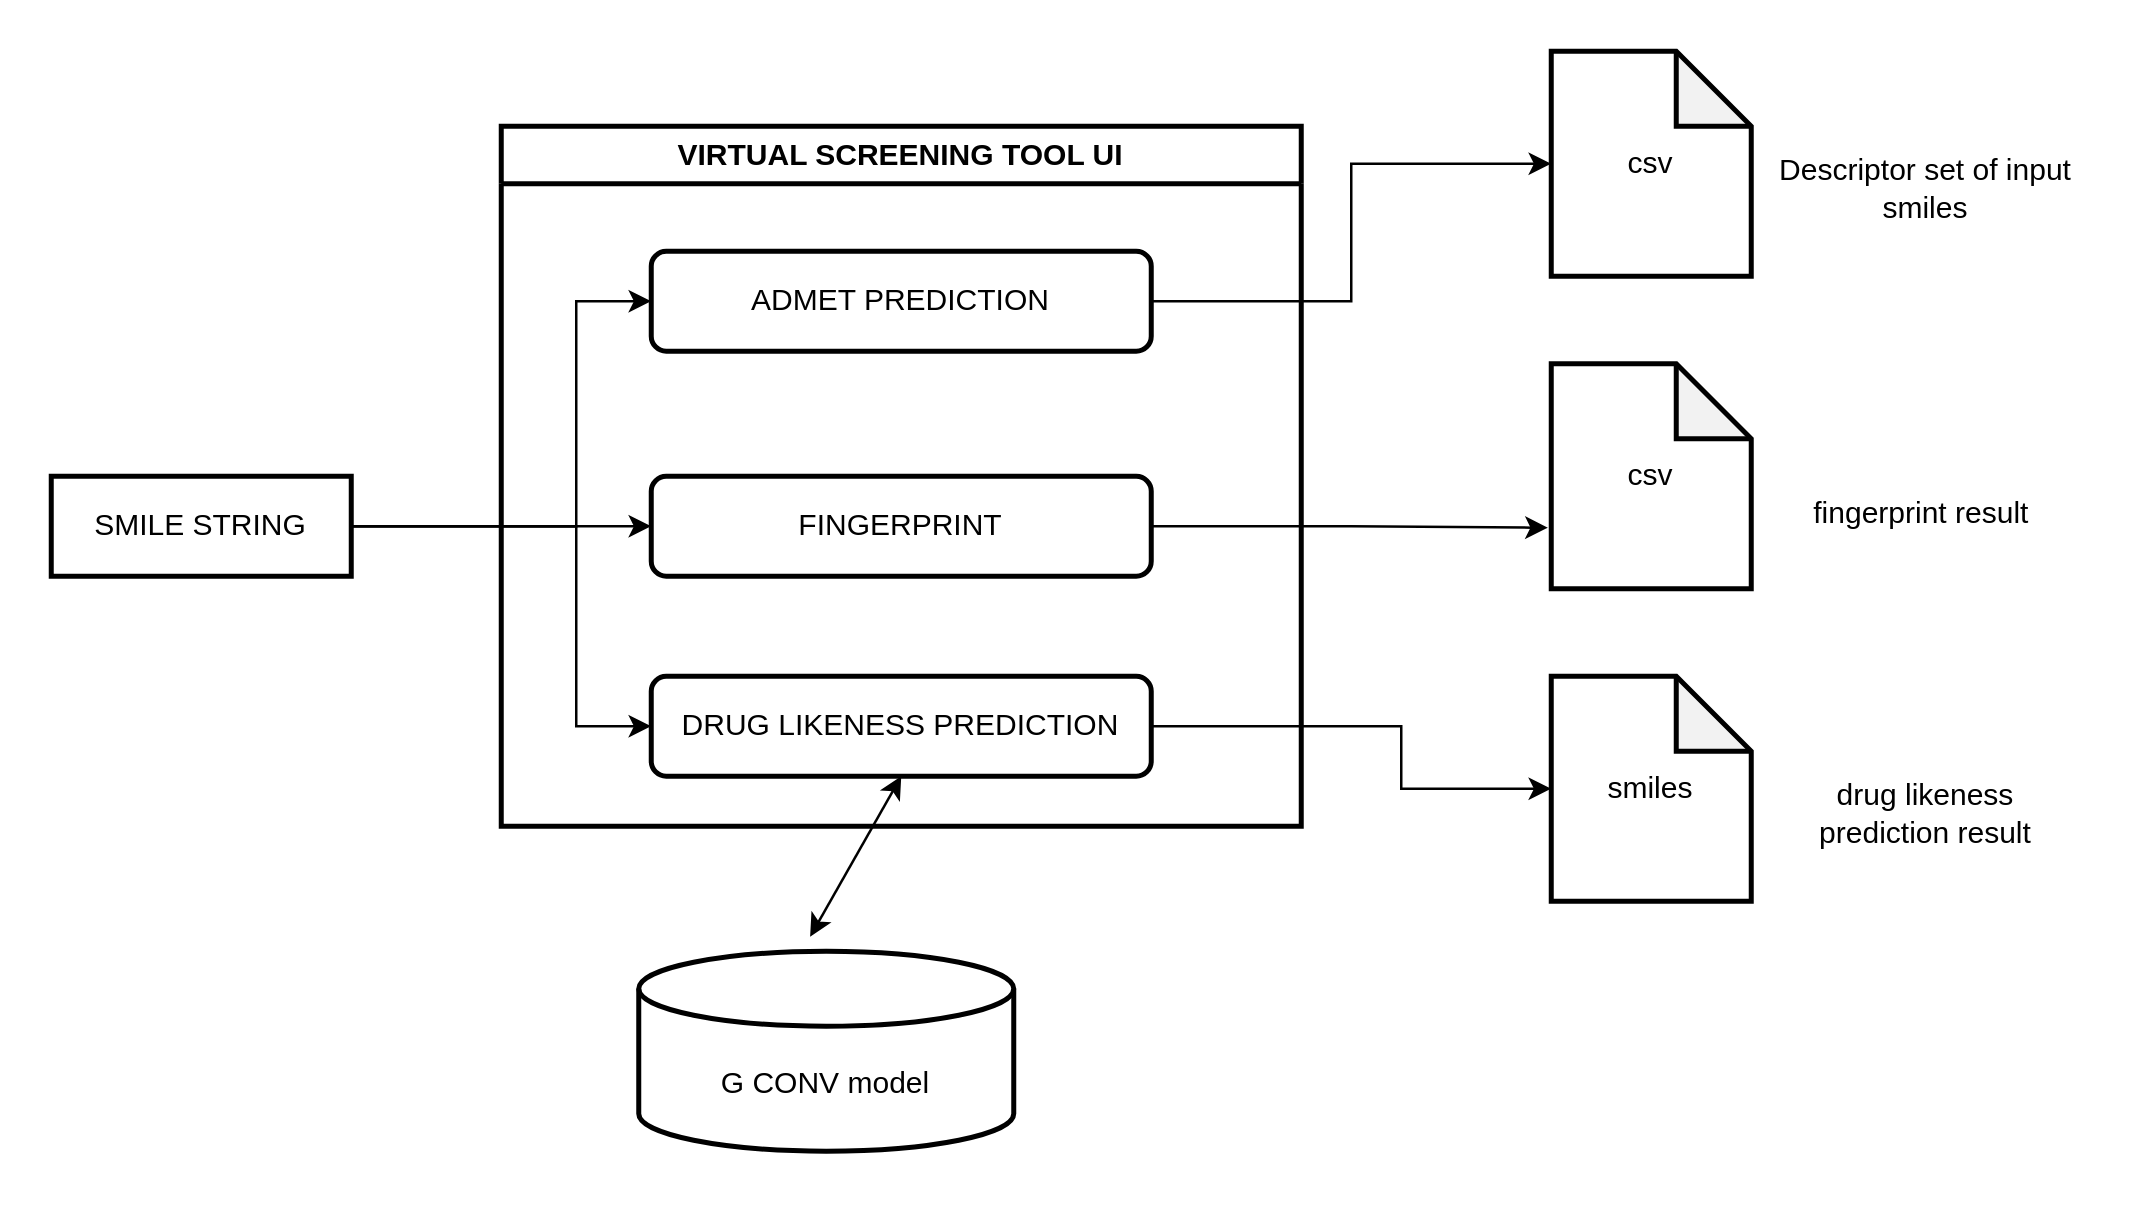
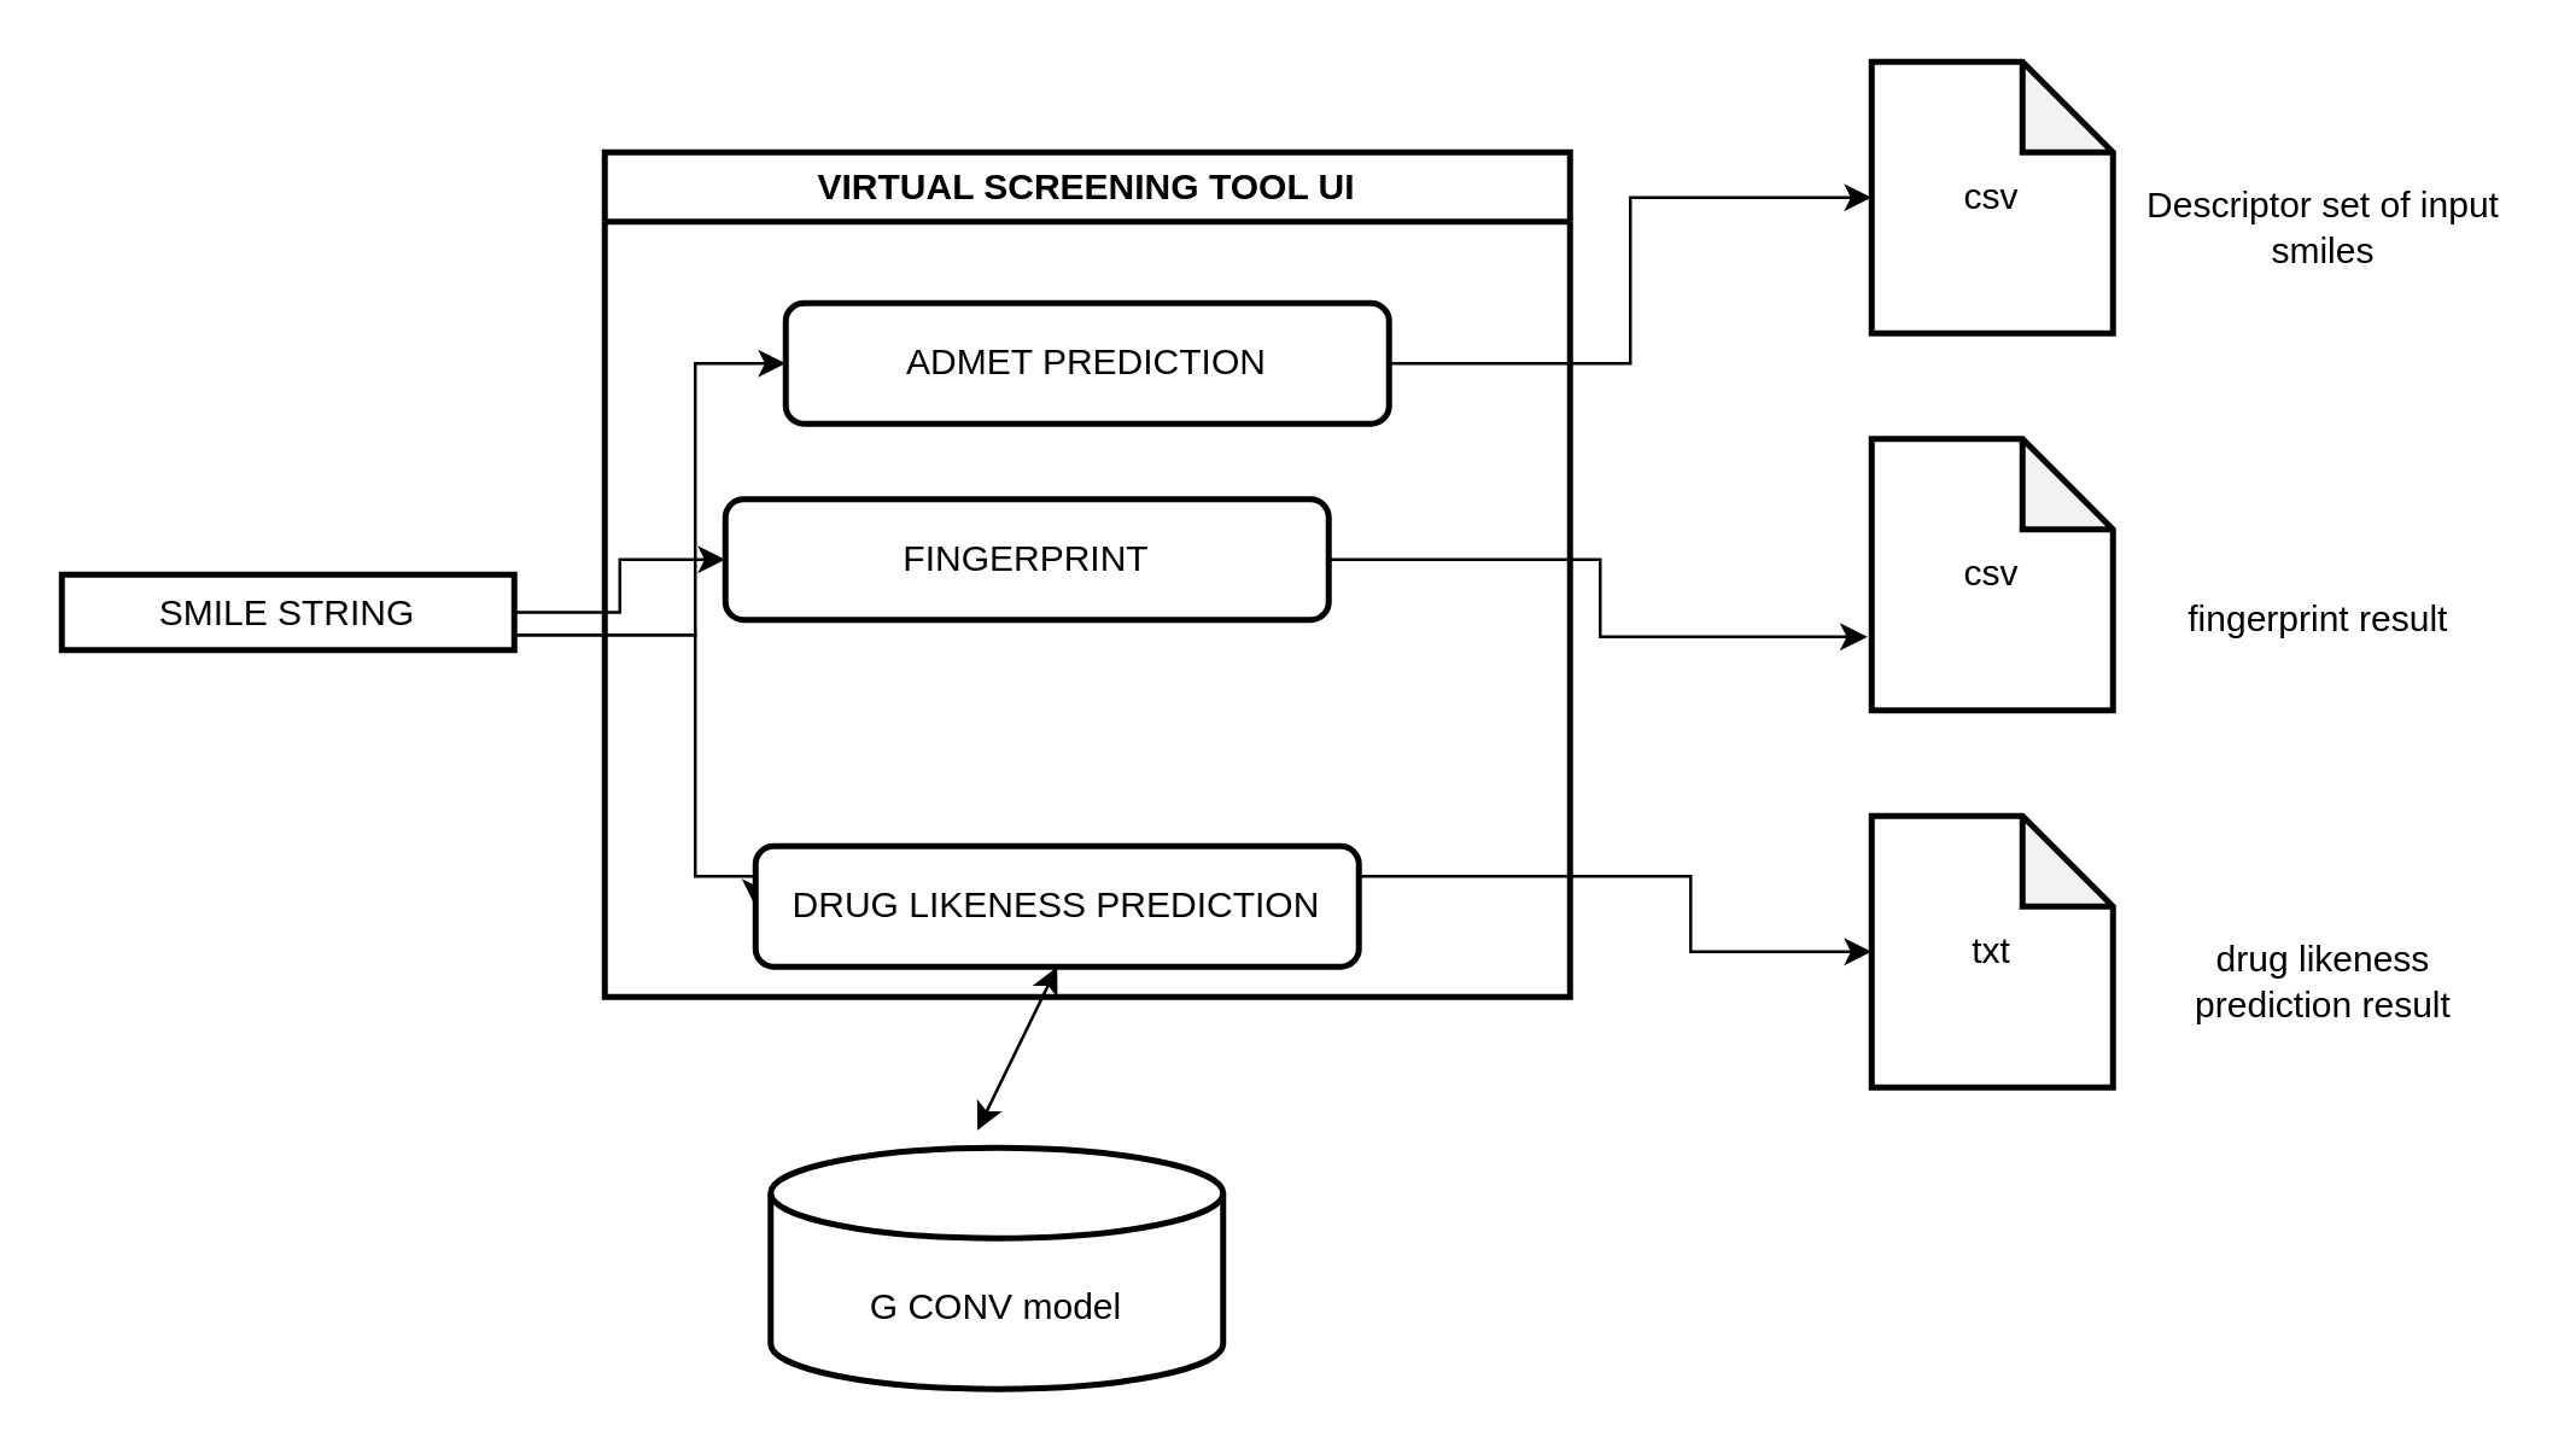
  <mxCell id="0" />
  <mxCell id="1" parent="0" />
  <mxCell id="2" style="edgeStyle=orthogonalEdgeStyle;rounded=0;orthogonalLoop=1;jettySize=auto;html=1;entryX=0;entryY=0.5;entryDx=0;entryDy=0;" edge="1" parent="1" source="5" target="8"><mxGeometry relative="1" as="geometry" /></mxCell>
  <mxCell id="3" style="edgeStyle=orthogonalEdgeStyle;rounded=0;orthogonalLoop=1;jettySize=auto;html=1;entryX=0;entryY=0.5;entryDx=0;entryDy=0;" edge="1" parent="1" source="5" target="7"><mxGeometry relative="1" as="geometry"><Array as="points"><mxPoint x="230" y="210" /><mxPoint x="230" y="120" /></Array></mxGeometry></mxCell>
  <mxCell id="4" style="edgeStyle=orthogonalEdgeStyle;rounded=0;orthogonalLoop=1;jettySize=auto;html=1;entryX=0;entryY=0.5;entryDx=0;entryDy=0;" edge="1" parent="1" source="5" target="9"><mxGeometry relative="1" as="geometry"><Array as="points"><mxPoint x="230" y="210" /><mxPoint x="230" y="290" /></Array></mxGeometry></mxCell>
- <mxCell id="5" value="SMILE STRING" style="rounded=0;whiteSpace=wrap;html=1;strokeWidth=2;" vertex="1" parent="1"><mxGeometry x="20" y="190" width="120" height="40" as="geometry" /></mxCell>
+ <mxCell id="5" value="SMILE STRING" style="rounded=0;whiteSpace=wrap;html=1;strokeWidth=2;" vertex="1" parent="1"><mxGeometry x="20" y="190" width="150" height="25" as="geometry" /></mxCell>
  <mxCell id="6" value="VIRTUAL SCREENING TOOL UI" style="swimlane;whiteSpace=wrap;html=1;strokeWidth=2;" vertex="1" parent="1"><mxGeometry x="200" y="50" width="320" height="280" as="geometry" /></mxCell>
  <mxCell id="7" value="ADMET PREDICTION" style="rounded=1;whiteSpace=wrap;html=1;strokeWidth=2;" vertex="1" parent="6"><mxGeometry x="60" y="50" width="200" height="40" as="geometry" /></mxCell>
- <mxCell id="8" value="FINGERPRINT" style="rounded=1;whiteSpace=wrap;html=1;strokeWidth=2;" vertex="1" parent="6"><mxGeometry x="60" y="140" width="200" height="40" as="geometry" /></mxCell>
- <mxCell id="9" value="DRUG LIKENESS PREDICTION" style="rounded=1;whiteSpace=wrap;html=1;strokeWidth=2;" vertex="1" parent="6"><mxGeometry x="60" y="220" width="200" height="40" as="geometry" /></mxCell>
+ <mxCell id="8" value="FINGERPRINT" style="rounded=1;whiteSpace=wrap;html=1;strokeWidth=2;" vertex="1" parent="6"><mxGeometry x="40" y="115" width="200" height="40" as="geometry" /></mxCell>
+ <mxCell id="9" value="DRUG LIKENESS PREDICTION" style="rounded=1;whiteSpace=wrap;html=1;strokeWidth=2;" vertex="1" parent="6"><mxGeometry x="50" y="230" width="200" height="40" as="geometry" /></mxCell>
  <mxCell id="10" style="edgeStyle=orthogonalEdgeStyle;rounded=0;orthogonalLoop=1;jettySize=auto;html=1;entryX=0;entryY=0.5;entryDx=0;entryDy=0;entryPerimeter=0;" edge="1" parent="1" source="9" target="14"><mxGeometry relative="1" as="geometry"><mxPoint x="620" y="315" as="targetPoint" /><Array as="points"><mxPoint x="560" y="290" /><mxPoint x="560" y="315" /></Array></mxGeometry></mxCell>
  <mxCell id="11" value="csv" style="shape=note;whiteSpace=wrap;html=1;backgroundOutline=1;darkOpacity=0.05;strokeWidth=2;" vertex="1" parent="1"><mxGeometry x="620" y="20" width="80" height="90" as="geometry" /></mxCell>
  <mxCell id="12" style="edgeStyle=orthogonalEdgeStyle;rounded=0;orthogonalLoop=1;jettySize=auto;html=1;entryX=0;entryY=0.5;entryDx=0;entryDy=0;entryPerimeter=0;" edge="1" parent="1" source="7" target="11"><mxGeometry relative="1" as="geometry" /></mxCell>
  <mxCell id="13" value="csv" style="shape=note;whiteSpace=wrap;html=1;backgroundOutline=1;darkOpacity=0.05;strokeWidth=2;" vertex="1" parent="1"><mxGeometry x="620" y="145" width="80" height="90" as="geometry" /></mxCell>
- <mxCell id="14" value="smiles" style="shape=note;whiteSpace=wrap;html=1;backgroundOutline=1;darkOpacity=0.05;strokeWidth=2;" vertex="1" parent="1"><mxGeometry x="620" y="270" width="80" height="90" as="geometry" /></mxCell>
+ <mxCell id="14" value="txt" style="shape=note;whiteSpace=wrap;html=1;backgroundOutline=1;darkOpacity=0.05;strokeWidth=2;" vertex="1" parent="1"><mxGeometry x="620" y="270" width="80" height="90" as="geometry" /></mxCell>
  <mxCell id="15" style="edgeStyle=orthogonalEdgeStyle;rounded=0;orthogonalLoop=1;jettySize=auto;html=1;entryX=-0.017;entryY=0.729;entryDx=0;entryDy=0;entryPerimeter=0;" edge="1" parent="1" source="8" target="13"><mxGeometry relative="1" as="geometry" /></mxCell>
  <mxCell id="16" value="Descriptor set of input smiles" style="text;html=1;align=center;verticalAlign=middle;whiteSpace=wrap;rounded=0;rotation=0;" vertex="1" parent="1"><mxGeometry x="710" y="60" width="120" height="30" as="geometry" /></mxCell>
  <mxCell id="17" value="fingerprint result&amp;nbsp;" style="text;html=1;align=center;verticalAlign=middle;whiteSpace=wrap;rounded=0;rotation=0;" vertex="1" parent="1"><mxGeometry x="710" y="190" width="120" height="30" as="geometry" /></mxCell>
  <mxCell id="18" value="drug likeness prediction result" style="text;html=1;align=center;verticalAlign=middle;whiteSpace=wrap;rounded=0;rotation=0;" vertex="1" parent="1"><mxGeometry x="710" y="310" width="120" height="30" as="geometry" /></mxCell>
  <mxCell id="19" value="G CONV model" style="shape=cylinder3;whiteSpace=wrap;html=1;boundedLbl=1;backgroundOutline=1;size=15;strokeWidth=2;" vertex="1" parent="1"><mxGeometry x="255" y="380" width="150" height="80" as="geometry" /></mxCell>
  <mxCell id="20" value="" style="endArrow=classic;startArrow=classic;html=1;rounded=0;entryX=0.5;entryY=1;entryDx=0;entryDy=0;exitX=0.457;exitY=-0.073;exitDx=0;exitDy=0;exitPerimeter=0;" edge="1" parent="1" source="19" target="9"><mxGeometry width="50" height="50" relative="1" as="geometry"><mxPoint x="290" y="380" as="sourcePoint" /><mxPoint x="340" y="330" as="targetPoint" /></mxGeometry></mxCell>
